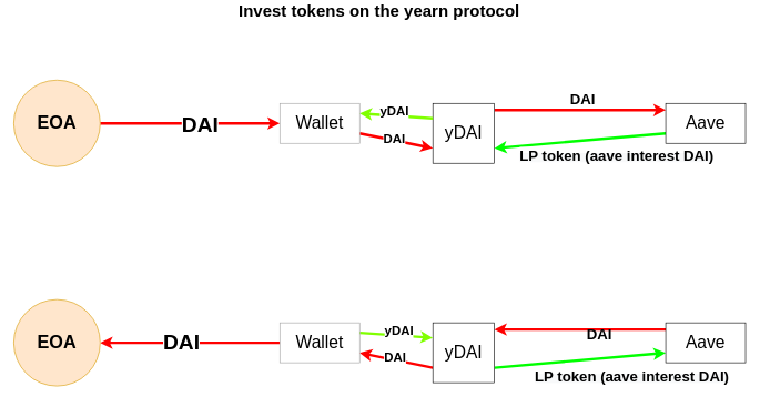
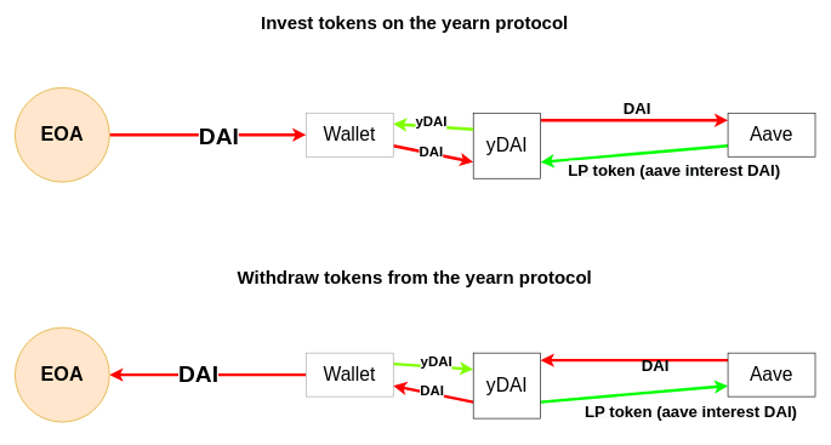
  <mxCell id="0" />
  <mxCell id="1" parent="0" />
  <mxCell id="2" style="edgeStyle=none;rounded=0;orthogonalLoop=1;jettySize=auto;html=1;exitX=0;exitY=0.75;exitDx=0;exitDy=0;entryX=1;entryY=0.75;entryDx=0;entryDy=0;strokeWidth=4;strokeColor=#00FF00;" edge="1" parent="1" source="7" target="8"><mxGeometry relative="1" as="geometry"><mxPoint x="770" y="260" as="targetPoint" /></mxGeometry></mxCell>
  <mxCell id="3" value="&lt;b style=&quot;font-size: 12px ; background-color: rgb(248 , 249 , 250)&quot;&gt;&lt;font style=&quot;font-size: 22px&quot;&gt;LP token (aave interest DAI)&lt;/font&gt;&lt;/b&gt;" style="edgeLabel;html=1;align=center;verticalAlign=middle;resizable=0;points=[];" vertex="1" connectable="0" parent="2"><mxGeometry x="0.093" y="-2" relative="1" as="geometry"><mxPoint x="65.69" y="22.9" as="offset" /></mxGeometry></mxCell>
  <mxCell id="4" style="edgeStyle=none;rounded=0;orthogonalLoop=1;jettySize=auto;html=1;entryX=0;entryY=0;entryDx=0;entryDy=0;exitX=1;exitY=0;exitDx=0;exitDy=0;strokeColor=#FF0000;strokeWidth=4;" edge="1" parent="1"><mxGeometry relative="1" as="geometry"><mxPoint x="742.5" y="165" as="sourcePoint" /><mxPoint x="1000" y="165" as="targetPoint" /></mxGeometry></mxCell>
  <mxCell id="5" style="rounded=0;orthogonalLoop=1;jettySize=auto;html=1;entryX=0;entryY=0.75;entryDx=0;entryDy=0;exitX=1;exitY=0.75;exitDx=0;exitDy=0;strokeWidth=4;strokeColor=#FF0000;" edge="1" parent="1" source="15" target="8"><mxGeometry relative="1" as="geometry"><mxPoint x="470" y="60" as="sourcePoint" /><mxPoint x="560" y="260" as="targetPoint" /></mxGeometry></mxCell>
  <mxCell id="6" value="&lt;b&gt;&lt;font style=&quot;font-size: 19px&quot;&gt;DAI&lt;/font&gt;&lt;/b&gt;" style="edgeLabel;html=1;align=center;verticalAlign=middle;resizable=0;points=[];" vertex="1" connectable="0" parent="5"><mxGeometry x="-0.065" y="2" relative="1" as="geometry"><mxPoint as="offset" /></mxGeometry></mxCell>
  <mxCell id="7" value="&lt;span style=&quot;font-size: 26px&quot;&gt;Aave&lt;/span&gt;" style="rounded=0;whiteSpace=wrap;html=1;" vertex="1" parent="1"><mxGeometry x="1000" y="155" width="120" height="60" as="geometry" /></mxCell>
  <mxCell id="8" value="&lt;font style=&quot;font-size: 26px&quot;&gt;yDAI&lt;/font&gt;" style="rounded=0;whiteSpace=wrap;html=1;" vertex="1" parent="1"><mxGeometry x="650" y="155" width="92.5" height="90" as="geometry" /></mxCell>
  <mxCell id="9" style="edgeStyle=none;rounded=0;orthogonalLoop=1;jettySize=auto;html=1;exitX=1;exitY=0.5;exitDx=0;exitDy=0;strokeColor=#FF0000;strokeWidth=4;" edge="1" parent="1"><mxGeometry relative="1" as="geometry"><mxPoint x="770" y="260" as="sourcePoint" /><mxPoint x="770" y="260" as="targetPoint" /></mxGeometry></mxCell>
  <mxCell id="10" value="" style="endArrow=classic;html=1;strokeWidth=4;entryX=1;entryY=0.25;entryDx=0;entryDy=0;exitX=0;exitY=0.25;exitDx=0;exitDy=0;strokeColor=#80FF00;" edge="1" parent="1" source="8" target="15"><mxGeometry width="50" height="50" relative="1" as="geometry"><mxPoint x="690" y="310" as="sourcePoint" /><mxPoint x="560" y="260" as="targetPoint" /></mxGeometry></mxCell>
  <mxCell id="11" style="edgeStyle=none;rounded=0;orthogonalLoop=1;jettySize=auto;html=1;entryX=0;entryY=0.5;entryDx=0;entryDy=0;strokeWidth=4;exitX=1;exitY=0.5;exitDx=0;exitDy=0;strokeColor=#FF0000;" edge="1" parent="1" source="13" target="15"><mxGeometry relative="1" as="geometry"><mxPoint x="220" y="185" as="targetPoint" /></mxGeometry></mxCell>
  <mxCell id="12" value="&lt;b&gt;&lt;font style=&quot;font-size: 32px&quot;&gt;DAI&lt;/font&gt;&lt;/b&gt;" style="edgeLabel;html=1;align=center;verticalAlign=middle;resizable=0;points=[];" vertex="1" connectable="0" parent="11"><mxGeometry x="0.104" y="-1" relative="1" as="geometry"><mxPoint as="offset" /></mxGeometry></mxCell>
  <mxCell id="13" value="&lt;b&gt;&lt;font style=&quot;font-size: 27px&quot;&gt;EOA&lt;/font&gt;&lt;/b&gt;" style="ellipse;whiteSpace=wrap;html=1;strokeColor=#d79b00;fillColor=#ffe6cc;" vertex="1" parent="1"><mxGeometry x="20" y="120" width="130" height="130" as="geometry" /></mxCell>
  <mxCell id="14" value="&lt;b&gt;&lt;font style=&quot;font-size: 22px&quot;&gt;DAI&lt;/font&gt;&lt;/b&gt;" style="text;html=1;align=center;verticalAlign=middle;resizable=0;points=[];autosize=1;" vertex="1" parent="1"><mxGeometry x="850" y="140" width="50" height="20" as="geometry" /></mxCell>
  <mxCell id="15" value="&lt;span style=&quot;font-size: 26px&quot;&gt;Wallet&lt;/span&gt;" style="rounded=0;whiteSpace=wrap;html=1;strokeColor=#A0A0A0;fillColor=#ffffff;" vertex="1" parent="1"><mxGeometry x="420" y="155" width="120" height="60" as="geometry" /></mxCell>
  <mxCell id="16" style="edgeStyle=none;rounded=0;orthogonalLoop=1;jettySize=auto;html=1;exitX=1;exitY=0.75;exitDx=0;exitDy=0;entryX=0;entryY=0.75;entryDx=0;entryDy=0;strokeWidth=4;strokeColor=#00FF00;" edge="1" parent="1" source="21" target="20"><mxGeometry relative="1" as="geometry"><mxPoint x="770" y="590" as="sourcePoint" /></mxGeometry></mxCell>
  <mxCell id="17" value="&lt;b style=&quot;font-size: 12px ; background-color: rgb(248 , 249 , 250)&quot;&gt;&lt;font style=&quot;font-size: 22px&quot;&gt;LP token (aave interest DAI)&lt;/font&gt;&lt;/b&gt;" style="edgeLabel;html=1;align=center;verticalAlign=middle;resizable=0;points=[];" vertex="1" connectable="0" parent="16"><mxGeometry x="0.093" y="-2" relative="1" as="geometry"><mxPoint x="65.69" y="22.9" as="offset" /></mxGeometry></mxCell>
  <mxCell id="18" style="edgeStyle=none;rounded=0;orthogonalLoop=1;jettySize=auto;html=1;entryX=0;entryY=0;entryDx=0;entryDy=0;exitX=1;exitY=0;exitDx=0;exitDy=0;strokeColor=#FF0000;strokeWidth=4;" edge="1" parent="1"><mxGeometry relative="1" as="geometry"><mxPoint x="1000" y="495" as="sourcePoint" /><mxPoint x="742.5" y="495" as="targetPoint" /></mxGeometry></mxCell>
  <mxCell id="19" style="rounded=0;orthogonalLoop=1;jettySize=auto;html=1;entryX=1;entryY=0.75;entryDx=0;entryDy=0;exitX=0;exitY=0.75;exitDx=0;exitDy=0;strokeWidth=4;strokeColor=#FF0000;" edge="1" parent="1" source="21" target="28"><mxGeometry relative="1" as="geometry"><mxPoint x="560" y="590" as="sourcePoint" /><mxPoint x="470" y="390" as="targetPoint" /></mxGeometry></mxCell>
  <mxCell id="20" value="&lt;span style=&quot;font-size: 26px&quot;&gt;Aave&lt;/span&gt;" style="rounded=0;whiteSpace=wrap;html=1;" vertex="1" parent="1"><mxGeometry x="1000" y="485" width="120" height="60" as="geometry" /></mxCell>
  <mxCell id="21" value="&lt;font style=&quot;font-size: 26px&quot;&gt;yDAI&lt;/font&gt;" style="rounded=0;whiteSpace=wrap;html=1;" vertex="1" parent="1"><mxGeometry x="650" y="485" width="92.5" height="90" as="geometry" /></mxCell>
  <mxCell id="22" style="edgeStyle=none;rounded=0;orthogonalLoop=1;jettySize=auto;html=1;exitX=1;exitY=0.5;exitDx=0;exitDy=0;strokeColor=#FF0000;strokeWidth=4;" edge="1" parent="1"><mxGeometry relative="1" as="geometry"><mxPoint x="770" y="590" as="sourcePoint" /><mxPoint x="770" y="590" as="targetPoint" /></mxGeometry></mxCell>
  <mxCell id="23" value="" style="endArrow=classic;html=1;strokeWidth=4;entryX=0;entryY=0.25;entryDx=0;entryDy=0;exitX=1;exitY=0.25;exitDx=0;exitDy=0;strokeColor=#80FF00;" edge="1" parent="1" source="28" target="21"><mxGeometry width="50" height="50" relative="1" as="geometry"><mxPoint x="560" y="590" as="sourcePoint" /><mxPoint x="690" y="640" as="targetPoint" /></mxGeometry></mxCell>
  <mxCell id="24" style="edgeStyle=none;rounded=0;orthogonalLoop=1;jettySize=auto;html=1;entryX=1;entryY=0.5;entryDx=0;entryDy=0;strokeWidth=4;exitX=0;exitY=0.5;exitDx=0;exitDy=0;strokeColor=#FF0000;" edge="1" parent="1" source="28" target="26"><mxGeometry relative="1" as="geometry"><mxPoint x="220" y="515" as="sourcePoint" /></mxGeometry></mxCell>
  <mxCell id="25" value="&lt;b&gt;&lt;font style=&quot;font-size: 32px&quot;&gt;DAI&lt;/font&gt;&lt;/b&gt;" style="edgeLabel;html=1;align=center;verticalAlign=middle;resizable=0;points=[];" vertex="1" connectable="0" parent="24"><mxGeometry x="0.104" y="-1" relative="1" as="geometry"><mxPoint as="offset" /></mxGeometry></mxCell>
  <mxCell id="26" value="&lt;b&gt;&lt;font style=&quot;font-size: 27px&quot;&gt;EOA&lt;/font&gt;&lt;/b&gt;" style="ellipse;whiteSpace=wrap;html=1;strokeColor=#d79b00;fillColor=#ffe6cc;" vertex="1" parent="1"><mxGeometry x="20" y="450" width="130" height="130" as="geometry" /></mxCell>
  <mxCell id="27" value="&lt;b&gt;&lt;font style=&quot;font-size: 22px&quot;&gt;DAI&lt;/font&gt;&lt;/b&gt;" style="text;html=1;align=center;verticalAlign=middle;resizable=0;points=[];autosize=1;" vertex="1" parent="1"><mxGeometry x="875" y="493" width="50" height="20" as="geometry" /></mxCell>
  <mxCell id="28" value="&lt;span style=&quot;font-size: 26px&quot;&gt;Wallet&lt;/span&gt;" style="rounded=0;whiteSpace=wrap;html=1;strokeColor=#A0A0A0;fillColor=#ffffff;" vertex="1" parent="1"><mxGeometry x="420" y="485" width="120" height="60" as="geometry" /></mxCell>
  <mxCell id="29" value="&lt;b&gt;&lt;font style=&quot;font-size: 19px&quot;&gt;yDAI&lt;/font&gt;&lt;/b&gt;" style="edgeLabel;html=1;align=center;verticalAlign=middle;resizable=0;points=[];" vertex="1" connectable="0" parent="1"><mxGeometry x="602.186" y="230.633" as="geometry"><mxPoint x="-11" y="-64" as="offset" /></mxGeometry></mxCell>
- <mxCell id="30" value="&lt;b&gt;&lt;font style=&quot;font-size: 25px&quot;&gt;Invest tokens on the yearn protocol&lt;/font&gt;&lt;/b&gt;" style="text;html=1;strokeColor=none;fillColor=none;align=center;verticalAlign=middle;whiteSpace=wrap;rounded=0;" vertex="1" parent="1"><mxGeometry x="352" y="5" width="435" height="20" as="geometry" /></mxCell>
+ <mxCell id="30" value="&lt;b&gt;&lt;font style=&quot;font-size: 25px&quot;&gt;Invest tokens on the yearn protocol&lt;/font&gt;&lt;/b&gt;" style="text;html=1;strokeColor=none;fillColor=none;align=center;verticalAlign=middle;whiteSpace=wrap;rounded=0;" vertex="1" parent="1"><mxGeometry x="352" y="20" width="435" height="20" as="geometry" /></mxCell>
+ <mxCell id="31" value="&lt;b&gt;&lt;font style=&quot;font-size: 25px&quot;&gt;Withdraw tokens from the yearn protocol&lt;/font&gt;&lt;/b&gt;" style="text;html=1;strokeColor=none;fillColor=none;align=center;verticalAlign=middle;whiteSpace=wrap;rounded=0;" vertex="1" parent="1"><mxGeometry x="311" y="370" width="517" height="20" as="geometry" /></mxCell>
  <mxCell id="32" value="&lt;b&gt;&lt;font style=&quot;font-size: 19px&quot;&gt;yDAI&lt;/font&gt;&lt;/b&gt;" style="edgeLabel;html=1;align=center;verticalAlign=middle;resizable=0;points=[];" vertex="1" connectable="0" parent="1"><mxGeometry x="609.996" y="560.003" as="geometry"><mxPoint x="-11" y="-64" as="offset" /></mxGeometry></mxCell>
  <mxCell id="33" value="&lt;b&gt;&lt;font style=&quot;font-size: 19px&quot;&gt;DAI&lt;/font&gt;&lt;/b&gt;" style="edgeLabel;html=1;align=center;verticalAlign=middle;resizable=0;points=[];" vertex="1" connectable="0" parent="1"><mxGeometry x="602.186" y="218.633" as="geometry"><mxPoint x="-10" y="319" as="offset" /></mxGeometry></mxCell>
